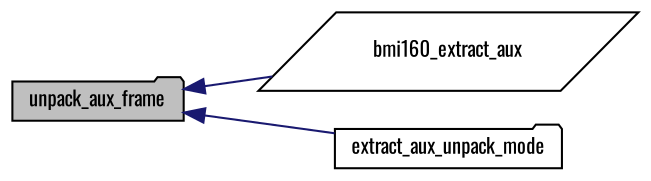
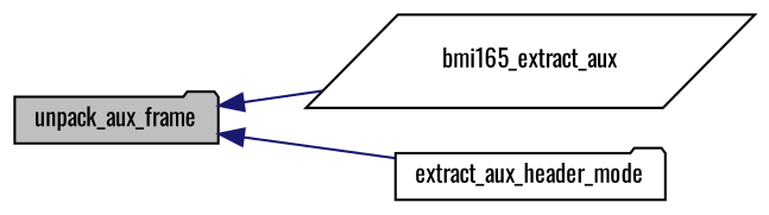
  digraph {
    fontname=Oswald
    rankdir=LR
    node [color=black fillcolor=white fontname=Oswald fontsize=10 shape=folder style=filled]
    edge [color=midnightblue dir=back fontname=Oswald fontsize=10 labelfontname=Helvetica labelfontsize=10 style=solid]
    n1 [fillcolor=grey75 fontcolor=black height=0.2 label=unpack_aux_frame width=0.4]
-   n2 [height=0.2 label=bmi160_extract_aux shape=parallelogram width=0.4]
-   n3 [height=0.2 label=extract_aux_unpack_mode width=0.4]
+   n2 [height=0.2 label=bmi165_extract_aux shape=parallelogram width=0.4]
+   n3 [height=0.2 label=extract_aux_header_mode width=0.4]
    n1 -> n2
    n1 -> n3
  }
